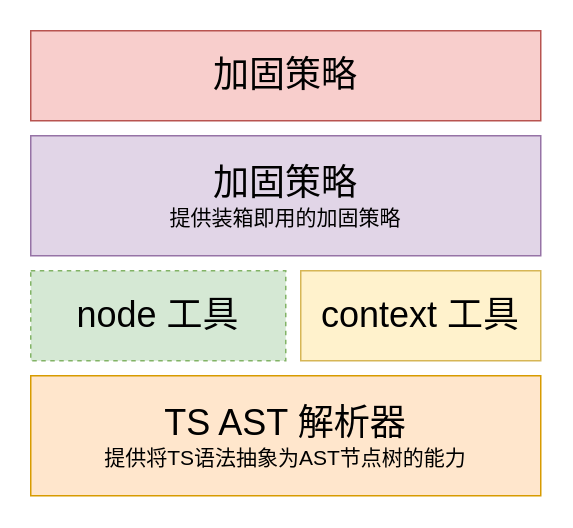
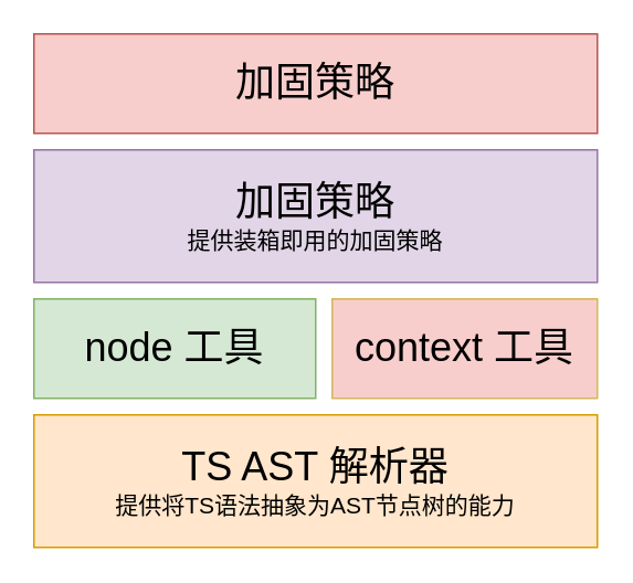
  <mxCell id="0" />
  <mxCell id="1" parent="0" />
  <mxCell id="2" value="&lt;font style=&quot;font-size: 24px;&quot;&gt;TS AST 解析器&lt;/font&gt;&lt;div&gt;&lt;font style=&quot;font-size: 14px;&quot;&gt;提供将TS语法抽象为AST节点树的能力&lt;/font&gt;&lt;/div&gt;" style="rounded=0;whiteSpace=wrap;html=1;fillColor=#ffe6cc;strokeColor=#d79b00;" vertex="1" parent="1"><mxGeometry x="20" y="250" width="340" height="80" as="geometry" /></mxCell>
- <mxCell id="3" value="&lt;font style=&quot;font-size: 24px;&quot;&gt;node 工具&lt;/font&gt;" style="rounded=0;whiteSpace=wrap;html=1;fillColor=#d5e8d4;strokeColor=#82b366;dashed=1;" vertex="1" parent="1"><mxGeometry x="20" y="180" width="170" height="60" as="geometry" /></mxCell>
- <mxCell id="4" value="&lt;font style=&quot;font-size: 24px;&quot;&gt;context 工具&lt;/font&gt;" style="rounded=0;whiteSpace=wrap;html=1;fillColor=#fff2cc;strokeColor=#d6b656;" vertex="1" parent="1"><mxGeometry x="200" y="180" width="160" height="60" as="geometry" /></mxCell>
+ <mxCell id="3" value="&lt;font style=&quot;font-size: 24px;&quot;&gt;node 工具&lt;/font&gt;" style="rounded=0;whiteSpace=wrap;html=1;fillColor=#d5e8d4;strokeColor=#82b366;" vertex="1" parent="1"><mxGeometry x="20" y="180" width="170" height="60" as="geometry" /></mxCell>
+ <mxCell id="4" value="&lt;font style=&quot;font-size: 24px;&quot;&gt;context 工具&lt;/font&gt;" style="rounded=0;whiteSpace=wrap;html=1;fillColor=#f8cecc;strokeColor=#d6b656;" vertex="1" parent="1"><mxGeometry x="200" y="180" width="160" height="60" as="geometry" /></mxCell>
  <mxCell id="5" value="&lt;font style=&quot;font-size: 24px;&quot;&gt;加固策略&lt;/font&gt;&lt;div&gt;&lt;font style=&quot;font-size: 14px;&quot;&gt;提供装箱即用的加固策略&lt;/font&gt;&lt;/div&gt;" style="rounded=0;whiteSpace=wrap;html=1;fillColor=#e1d5e7;strokeColor=#9673a6;" vertex="1" parent="1"><mxGeometry x="20" y="90" width="340" height="80" as="geometry" /></mxCell>
  <mxCell id="6" value="&lt;font style=&quot;font-size: 24px;&quot;&gt;加固策略&lt;/font&gt;" style="rounded=0;whiteSpace=wrap;html=1;fillColor=#f8cecc;strokeColor=#b85450;" vertex="1" parent="1"><mxGeometry x="20" y="20" width="340" height="60" as="geometry" /></mxCell>
